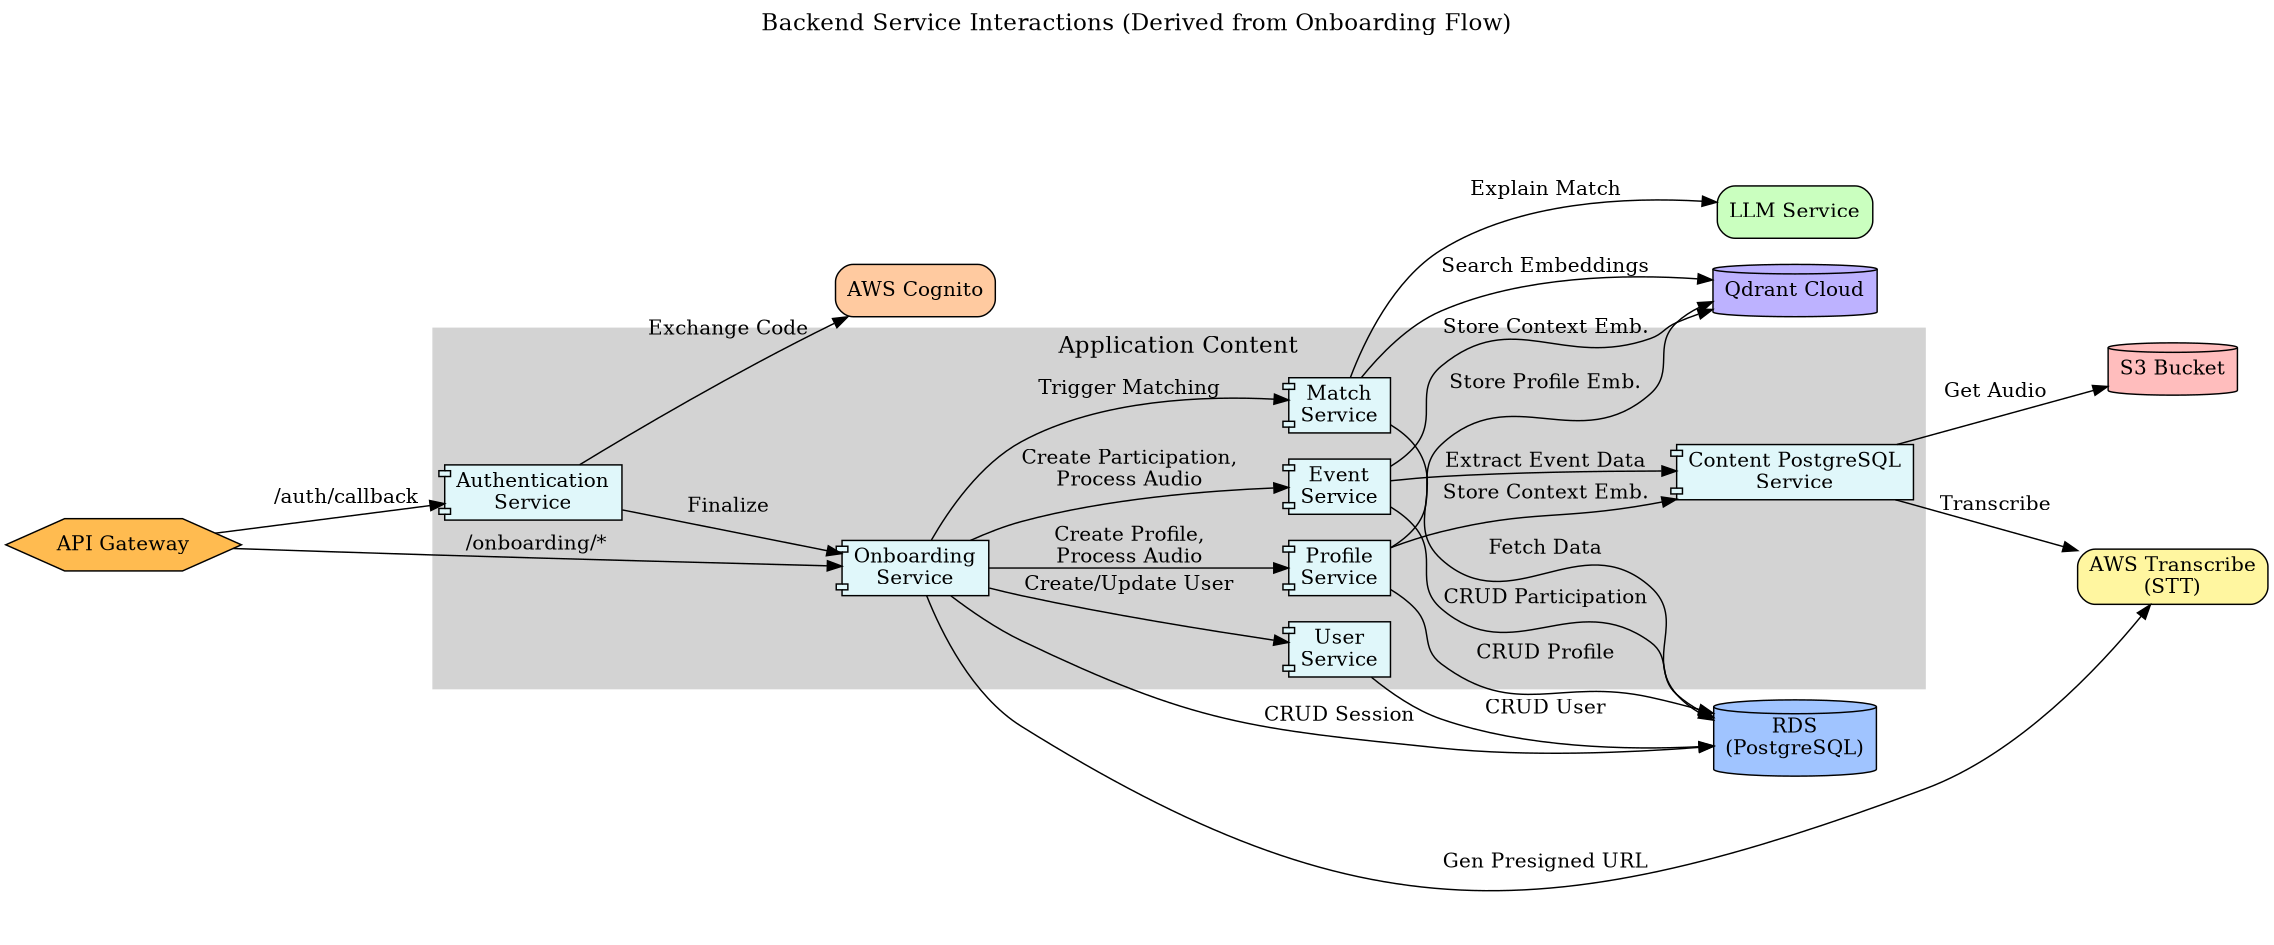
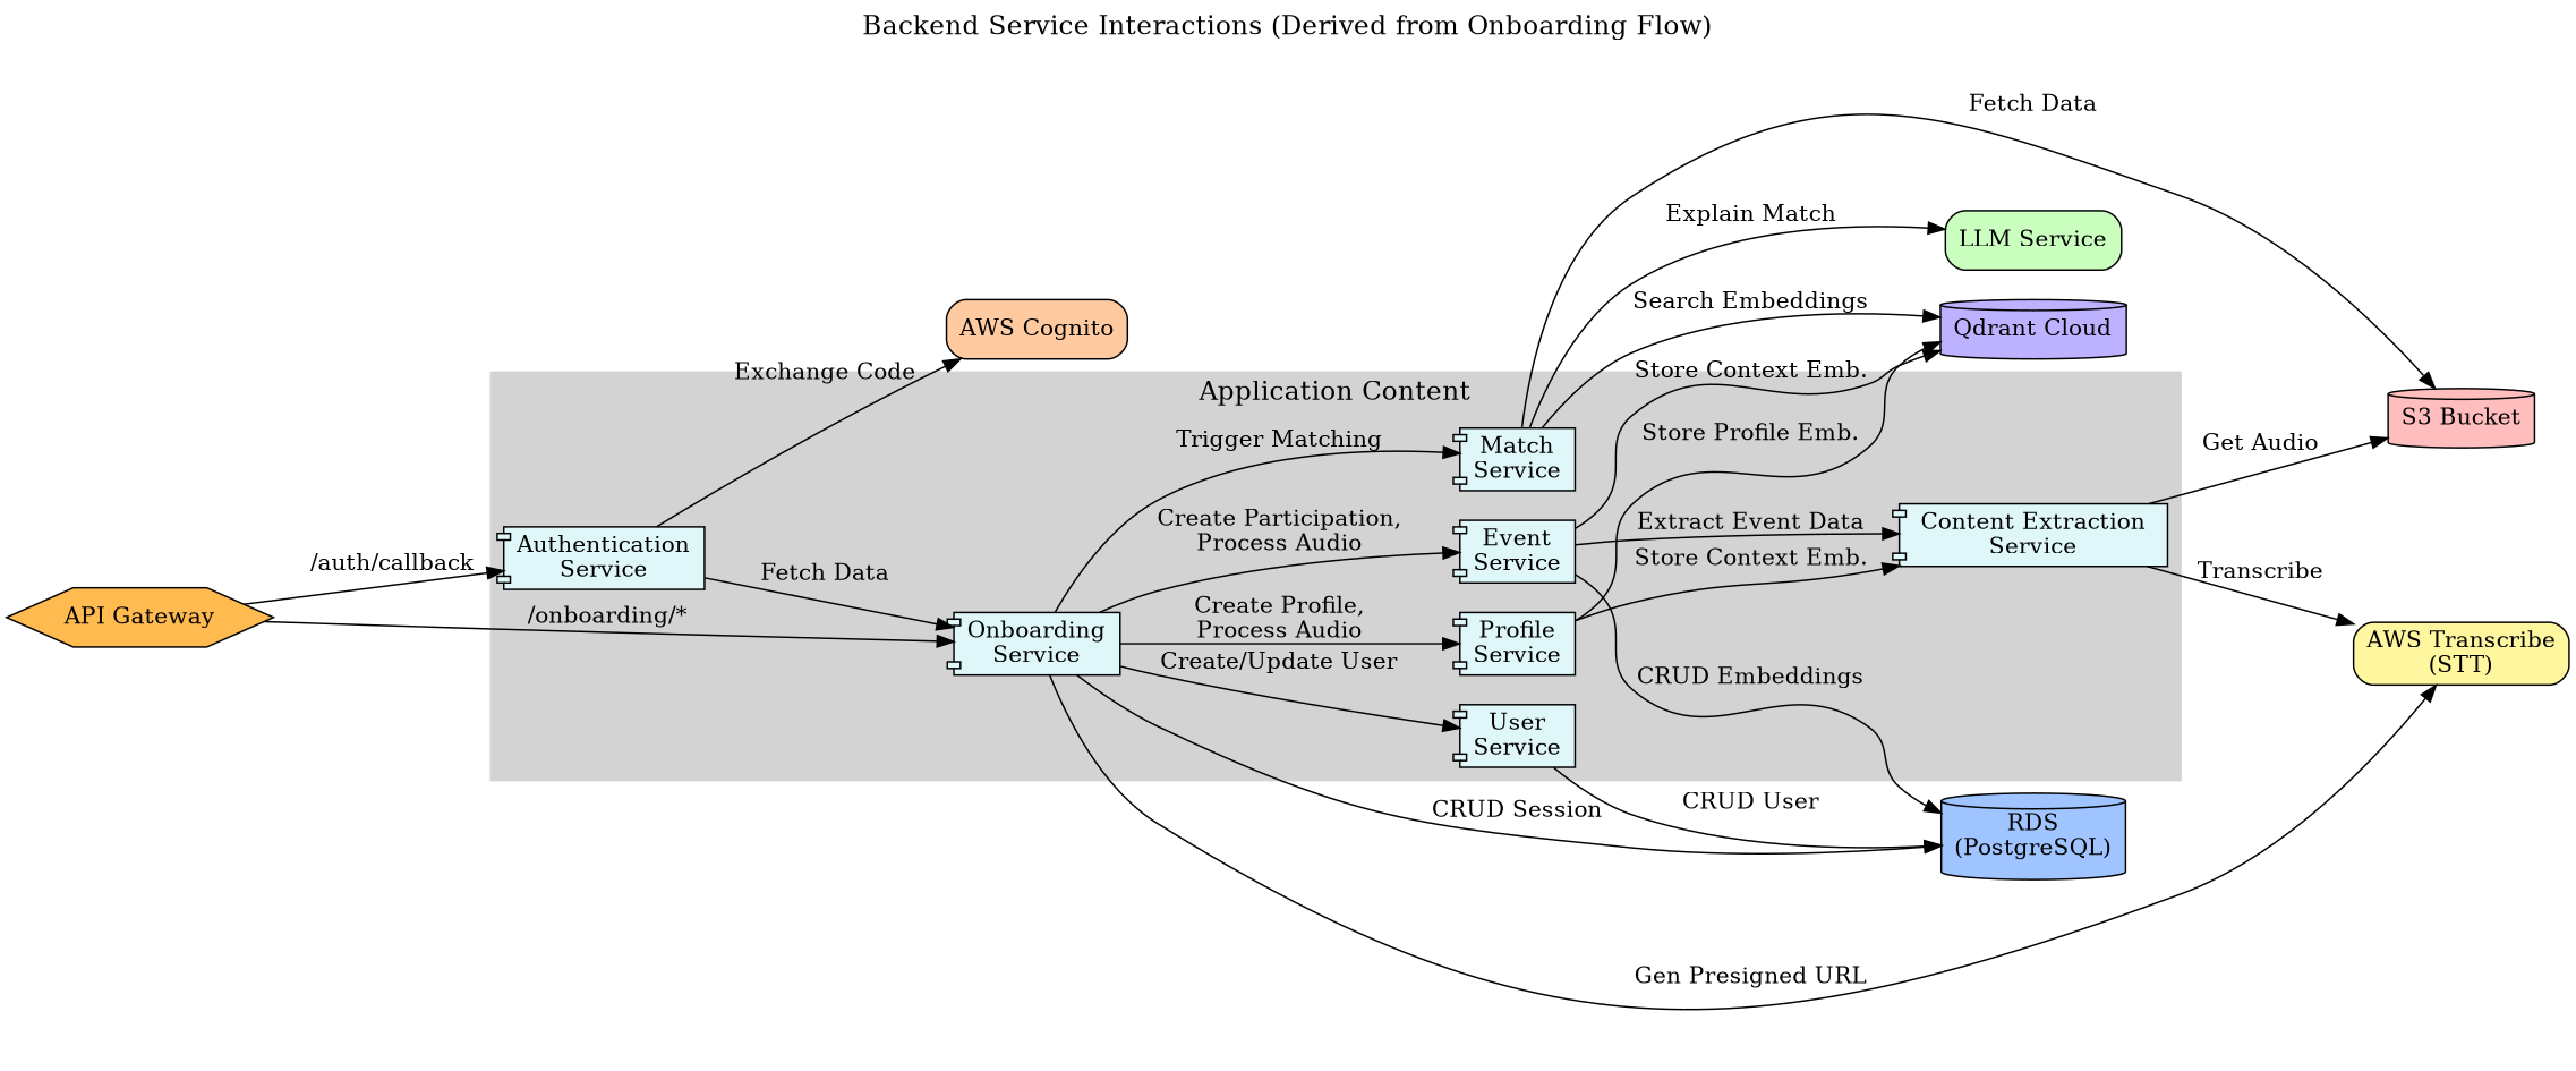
  digraph {
    fontsize=16
    label="Backend Service Interactions (Derived from Onboarding Flow)"
    labelloc=t
    rankdir=LR
    node [fillcolor="#e0f7fa" shape=component style=filled]
    n1 [label="Onboarding\nService"]
    n2 [label="Authentication\nService"]
    n3 [label="User\nService"]
    n4 [label="Profile\nService"]
    n5 [label="Event\nService"]
    n6 [label="Match\nService"]
-   n7 [label="Content PostgreSQL\nService"]
+   n7 [label="Content Extraction\nService"]
    n8 [fillcolor="#a0c4ff" label="RDS\n(PostgreSQL)" shape=cylinder]
    n9 [fillcolor="#fff6a0" label="AWS Transcribe\n(STT)" shape=box style="filled,rounded"]
    n10 [fillcolor="#ffcaa0" label="AWS Cognito" shape=box style="filled,rounded"]
    n11 [fillcolor="#bdb2ff" label="Qdrant Cloud" shape=cylinder]
    n12 [fillcolor="#caffbf" label="LLM Service" shape=box style="filled,rounded"]
    n13 [fillcolor="#ffbdbd" label="S3 Bucket" shape=cylinder]
    n14 [fillcolor="#ffbb50" label="API Gateway" shape=hexagon]
    subgraph cluster_1 {
      color=lightgrey
      label="Application Content"
      style=filled
      n1
      n2
      n3
      n4
      n5
      n6
      n7
    }
    n1 -> n3 [label="Create/Update User"]
    n1 -> n4 [label="Create Profile,\nProcess Audio"]
    n1 -> n5 [label="Create Participation,\nProcess Audio"]
    n1 -> n6 [label="Trigger Matching"]
    n1 -> n8 [label="CRUD Session"]
    n1 -> n9 [label="Gen Presigned URL"]
-   n2 -> n1 [label=Finalize]
+   n2 -> n1 [label="Fetch Data"]
    n2 -> n10 [label="Exchange Code"]
    n3 -> n8 [label="CRUD User"]
    n4 -> n7 [label="Store Context Emb."]
-   n4 -> n8 [label="CRUD Profile"]
    n4 -> n11 [label="Store Profile Emb."]
    n5 -> n7 [label="Extract Event Data"]
-   n5 -> n8 [label="CRUD Participation"]
+   n5 -> n8 [label="CRUD Embeddings"]
    n5 -> n11 [label="Store Context Emb."]
-   n6 -> n8 [label="Fetch Data"]
+   n6 -> n13 [label="Fetch Data"]
    n6 -> n11 [label="Search Embeddings"]
    n6 -> n12 [label="Explain Match"]
    n7 -> n9 [label=Transcribe]
    n7 -> n13 [label="Get Audio"]
    n14 -> n1 [label=" /onboarding/*"]
    n14 -> n2 [label=" /auth/callback"]
  }
